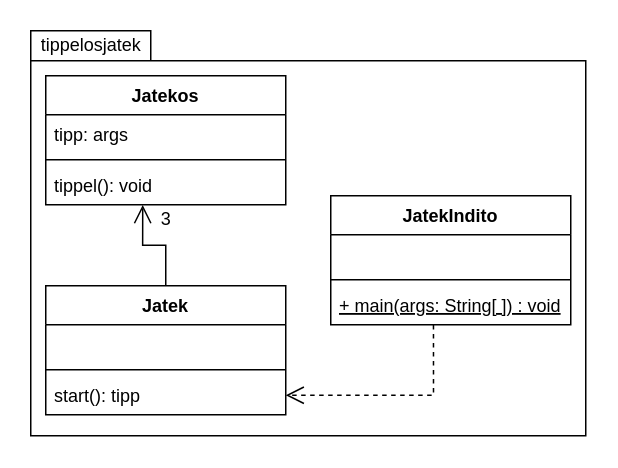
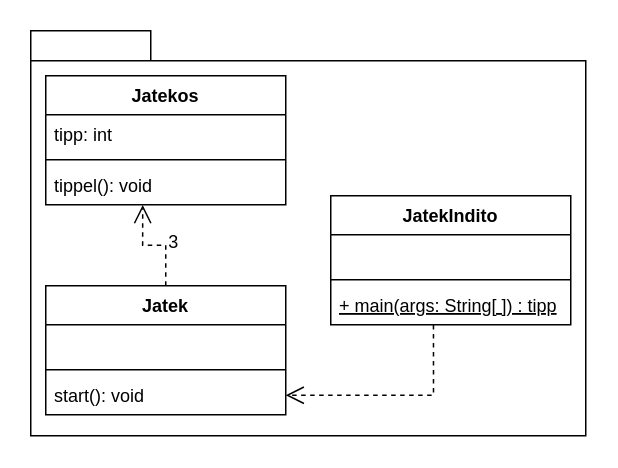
  <mxCell id="0" />
  <mxCell id="1" parent="0" />
  <mxCell id="2" value="" style="shape=folder;fontStyle=1;spacingTop=10;tabWidth=80;tabHeight=20;tabPosition=left;html=1;" vertex="1" parent="1"><mxGeometry x="20" y="20" width="370" height="270" as="geometry" /></mxCell>
  <mxCell id="3" value="Jatekos" style="swimlane;fontStyle=1;align=center;verticalAlign=top;childLayout=stackLayout;horizontal=1;startSize=26;horizontalStack=0;resizeParent=1;resizeParentMax=0;resizeLast=0;collapsible=1;marginBottom=0;" vertex="1" parent="1"><mxGeometry x="30" y="50" width="160" height="86" as="geometry" /></mxCell>
- <mxCell id="4" value="tipp: args" style="text;strokeColor=none;fillColor=none;align=left;verticalAlign=top;spacingLeft=4;spacingRight=4;overflow=hidden;rotatable=0;points=[[0,0.5],[1,0.5]];portConstraint=eastwest;" vertex="1" parent="3"><mxGeometry y="26" width="160" height="26" as="geometry" /></mxCell>
+ <mxCell id="4" value="tipp: int" style="text;strokeColor=none;fillColor=none;align=left;verticalAlign=top;spacingLeft=4;spacingRight=4;overflow=hidden;rotatable=0;points=[[0,0.5],[1,0.5]];portConstraint=eastwest;" vertex="1" parent="3"><mxGeometry y="26" width="160" height="26" as="geometry" /></mxCell>
  <mxCell id="5" value="" style="line;strokeWidth=1;fillColor=none;align=left;verticalAlign=middle;spacingTop=-1;spacingLeft=3;spacingRight=3;rotatable=0;labelPosition=right;points=[];portConstraint=eastwest;" vertex="1" parent="3"><mxGeometry y="52" width="160" height="8" as="geometry" /></mxCell>
  <mxCell id="6" value="tippel(): void" style="text;strokeColor=none;fillColor=none;align=left;verticalAlign=top;spacingLeft=4;spacingRight=4;overflow=hidden;rotatable=0;points=[[0,0.5],[1,0.5]];portConstraint=eastwest;" vertex="1" parent="3"><mxGeometry y="60" width="160" height="26" as="geometry" /></mxCell>
- <mxCell id="7" style="edgeStyle=orthogonalEdgeStyle;rounded=0;orthogonalLoop=1;jettySize=auto;html=1;exitX=0.5;exitY=0;exitDx=0;exitDy=0;entryX=0.404;entryY=1.009;entryDx=0;entryDy=0;entryPerimeter=0;endArrow=open;endFill=0;endSize=10;" edge="1" parent="1" source="8" target="6"><mxGeometry relative="1" as="geometry" /></mxCell>
+ <mxCell id="7" style="edgeStyle=orthogonalEdgeStyle;rounded=0;orthogonalLoop=1;jettySize=auto;html=1;exitX=0.5;exitY=0;exitDx=0;exitDy=0;entryX=0.404;entryY=1.009;entryDx=0;entryDy=0;entryPerimeter=0;endArrow=open;endFill=0;endSize=10;dashed=1;" edge="1" parent="1" source="8" target="6"><mxGeometry relative="1" as="geometry" /></mxCell>
  <mxCell id="8" value="Jatek" style="swimlane;fontStyle=1;align=center;verticalAlign=top;childLayout=stackLayout;horizontal=1;startSize=26;horizontalStack=0;resizeParent=1;resizeParentMax=0;resizeLast=0;collapsible=1;marginBottom=0;" vertex="1" parent="1"><mxGeometry x="30" y="190" width="160" height="86" as="geometry" /></mxCell>
  <mxCell id="9" value=" " style="text;strokeColor=none;fillColor=none;align=left;verticalAlign=top;spacingLeft=4;spacingRight=4;overflow=hidden;rotatable=0;points=[[0,0.5],[1,0.5]];portConstraint=eastwest;" vertex="1" parent="8"><mxGeometry y="26" width="160" height="26" as="geometry" /></mxCell>
  <mxCell id="10" value="" style="line;strokeWidth=1;fillColor=none;align=left;verticalAlign=middle;spacingTop=-1;spacingLeft=3;spacingRight=3;rotatable=0;labelPosition=right;points=[];portConstraint=eastwest;" vertex="1" parent="8"><mxGeometry y="52" width="160" height="8" as="geometry" /></mxCell>
- <mxCell id="11" value="start(): tipp" style="text;strokeColor=none;fillColor=none;align=left;verticalAlign=top;spacingLeft=4;spacingRight=4;overflow=hidden;rotatable=0;points=[[0,0.5],[1,0.5]];portConstraint=eastwest;" vertex="1" parent="8"><mxGeometry y="60" width="160" height="26" as="geometry" /></mxCell>
- <mxCell id="12" value="3" style="text;html=1;align=center;verticalAlign=middle;resizable=0;points=[];autosize=1;strokeColor=none;fillColor=none;" vertex="1" parent="1"><mxGeometry x="100" y="136" width="20" height="20" as="geometry" /></mxCell>
+ <mxCell id="11" value="start(): void" style="text;strokeColor=none;fillColor=none;align=left;verticalAlign=top;spacingLeft=4;spacingRight=4;overflow=hidden;rotatable=0;points=[[0,0.5],[1,0.5]];portConstraint=eastwest;" vertex="1" parent="8"><mxGeometry y="60" width="160" height="26" as="geometry" /></mxCell>
+ <mxCell id="12" value="3" style="text;html=1;align=center;verticalAlign=middle;resizable=0;points=[];autosize=1;strokeColor=none;fillColor=none;" vertex="1" parent="1"><mxGeometry x="105" y="151" width="20" height="20" as="geometry" /></mxCell>
  <mxCell id="13" value="JatekIndito" style="swimlane;fontStyle=1;align=center;verticalAlign=top;childLayout=stackLayout;horizontal=1;startSize=26;horizontalStack=0;resizeParent=1;resizeParentMax=0;resizeLast=0;collapsible=1;marginBottom=0;" vertex="1" parent="1"><mxGeometry x="220" y="130" width="160" height="86" as="geometry" /></mxCell>
  <mxCell id="14" value=" " style="text;strokeColor=none;fillColor=none;align=left;verticalAlign=top;spacingLeft=4;spacingRight=4;overflow=hidden;rotatable=0;points=[[0,0.5],[1,0.5]];portConstraint=eastwest;" vertex="1" parent="13"><mxGeometry y="26" width="160" height="26" as="geometry" /></mxCell>
  <mxCell id="15" value="" style="line;strokeWidth=1;fillColor=none;align=left;verticalAlign=middle;spacingTop=-1;spacingLeft=3;spacingRight=3;rotatable=0;labelPosition=right;points=[];portConstraint=eastwest;" vertex="1" parent="13"><mxGeometry y="52" width="160" height="8" as="geometry" /></mxCell>
- <mxCell id="16" value="+ main(args: String[ ]) : void" style="text;strokeColor=none;fillColor=none;align=left;verticalAlign=top;spacingLeft=4;spacingRight=4;overflow=hidden;rotatable=0;points=[[0,0.5],[1,0.5]];portConstraint=eastwest;fontStyle=4" vertex="1" parent="13"><mxGeometry y="60" width="160" height="26" as="geometry" /></mxCell>
+ <mxCell id="16" value="+ main(args: String[ ]) : tipp" style="text;strokeColor=none;fillColor=none;align=left;verticalAlign=top;spacingLeft=4;spacingRight=4;overflow=hidden;rotatable=0;points=[[0,0.5],[1,0.5]];portConstraint=eastwest;fontStyle=4" vertex="1" parent="13"><mxGeometry y="60" width="160" height="26" as="geometry" /></mxCell>
  <mxCell id="17" style="edgeStyle=orthogonalEdgeStyle;rounded=0;orthogonalLoop=1;jettySize=auto;html=1;exitX=0.428;exitY=1.009;exitDx=0;exitDy=0;endArrow=open;endFill=0;endSize=10;exitPerimeter=0;dashed=1;" edge="1" parent="1" source="16" target="11"><mxGeometry relative="1" as="geometry" /></mxCell>
- <mxCell id="18" value="tippelosjatek" style="text;html=1;align=center;verticalAlign=middle;resizable=0;points=[];autosize=1;strokeColor=none;fillColor=none;" vertex="1" parent="1"><mxGeometry x="20" y="20" width="80" height="20" as="geometry" /></mxCell>
